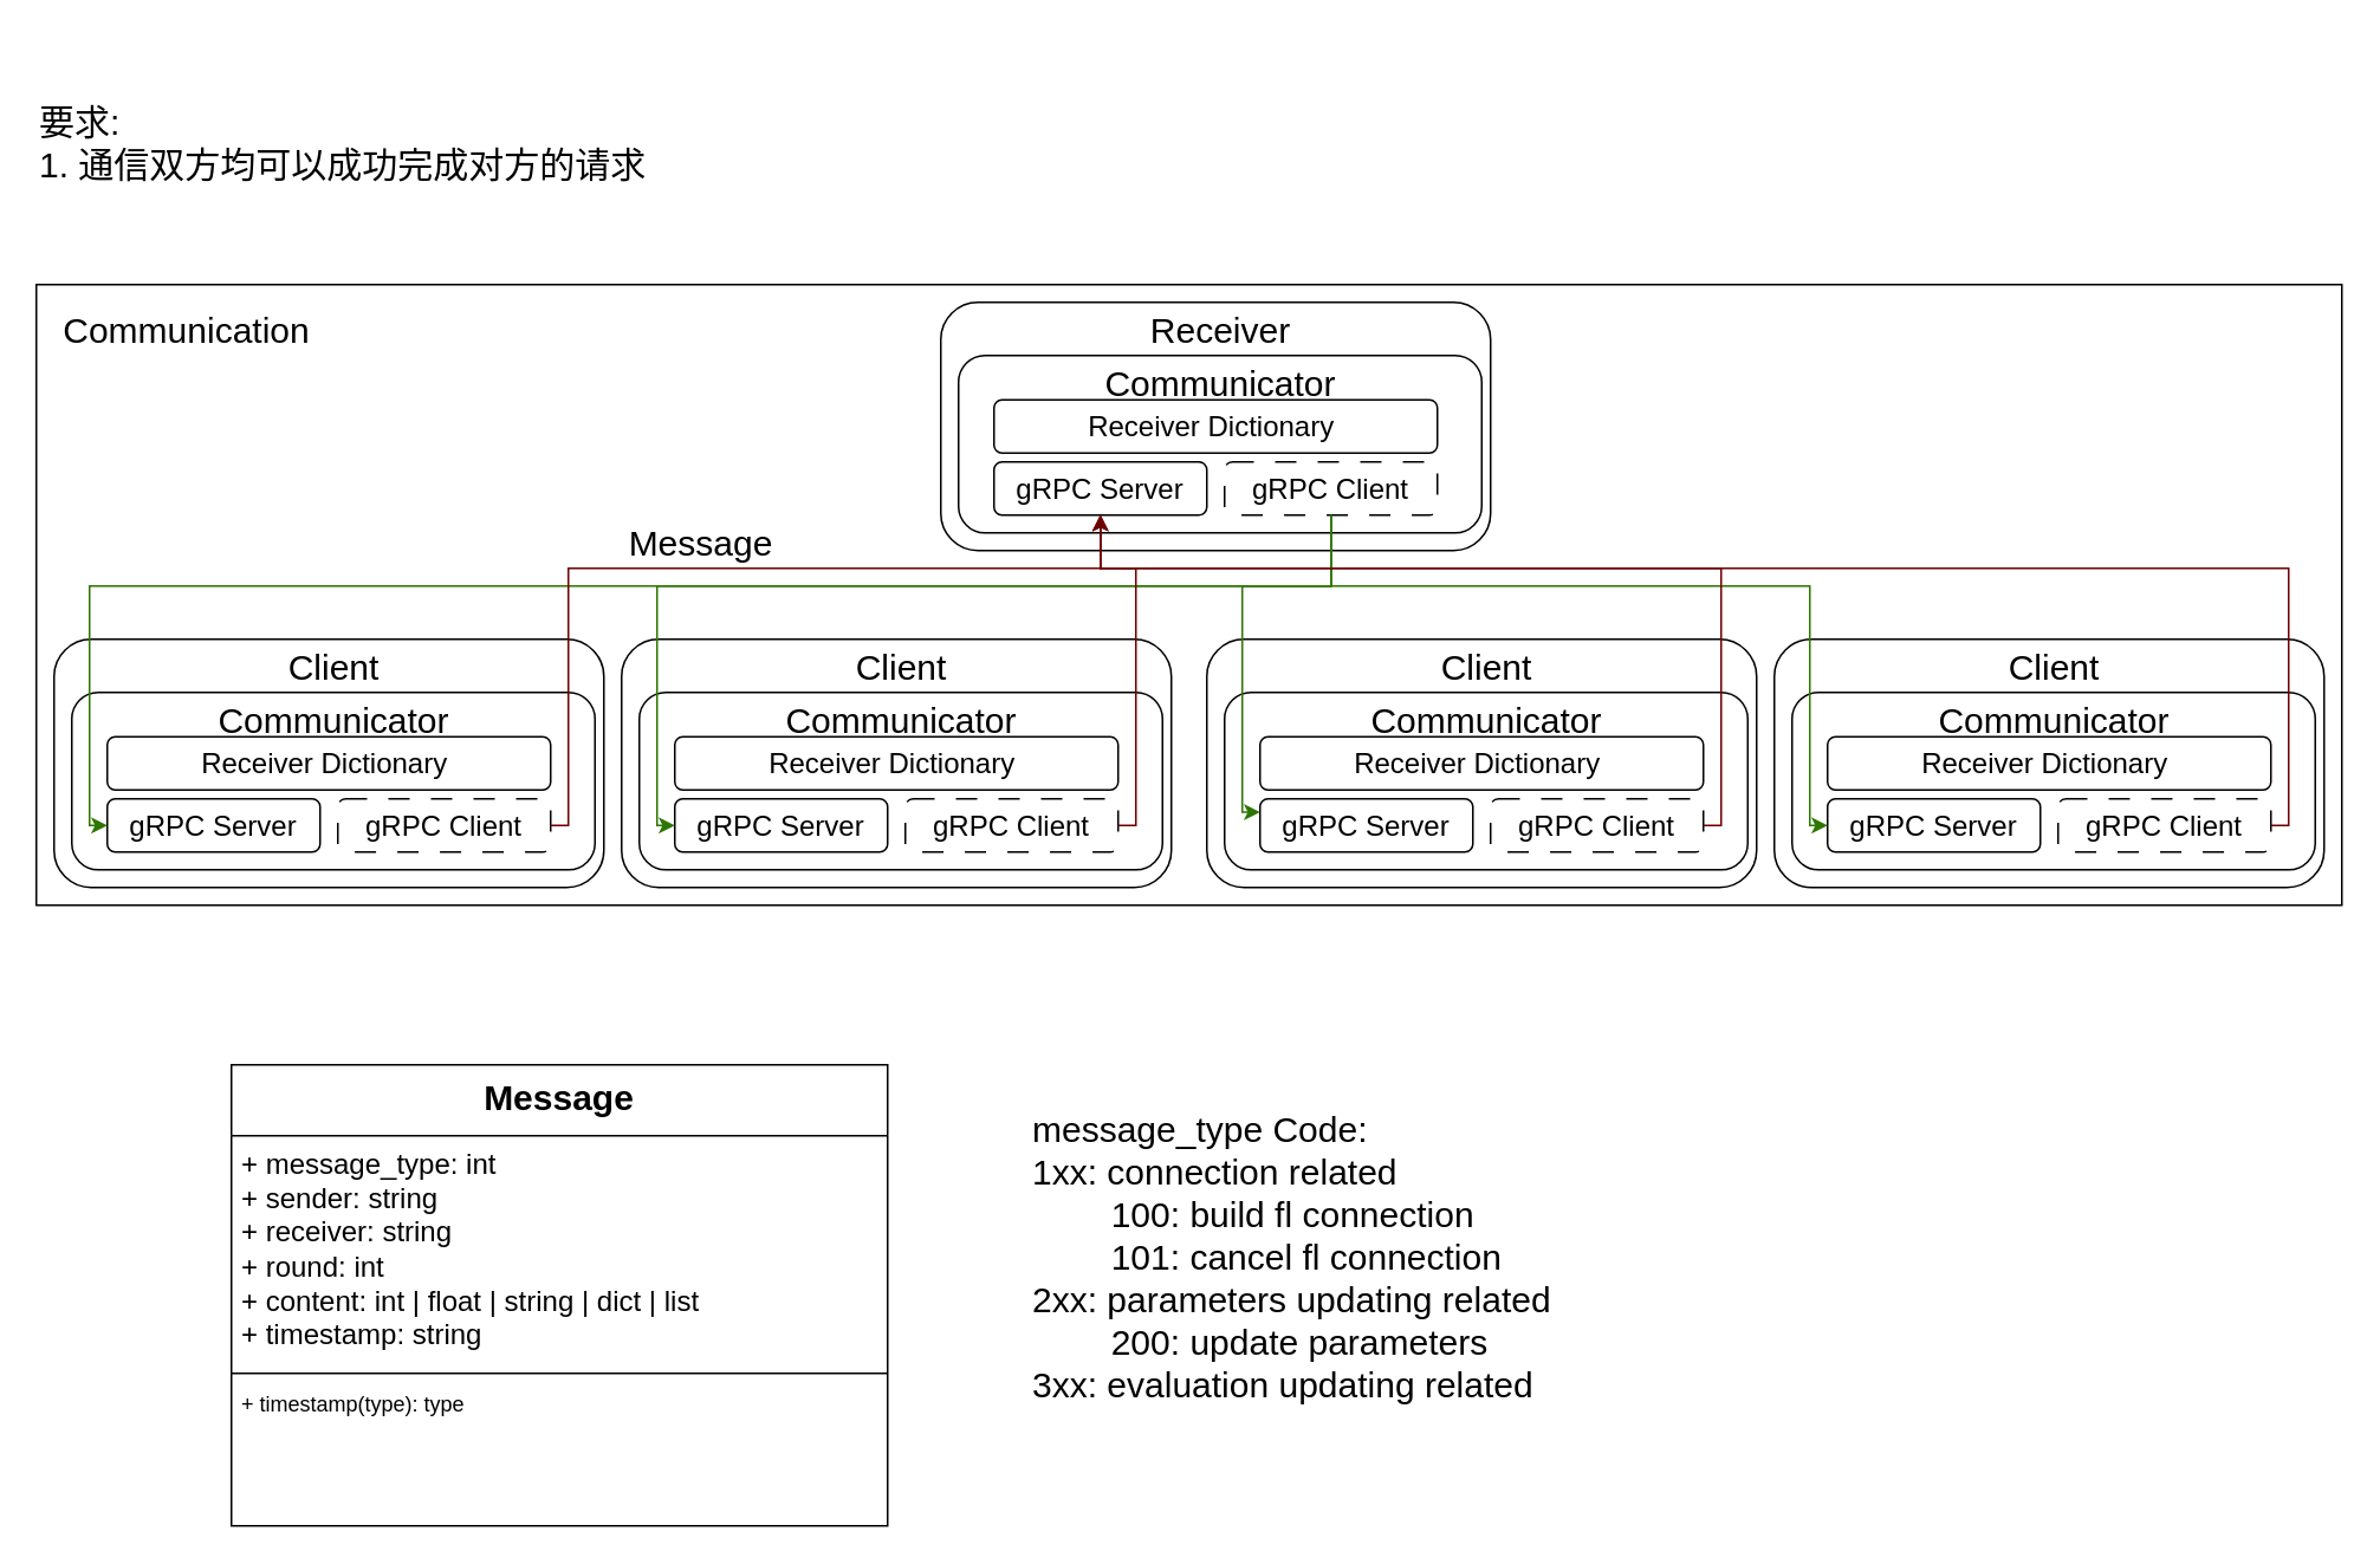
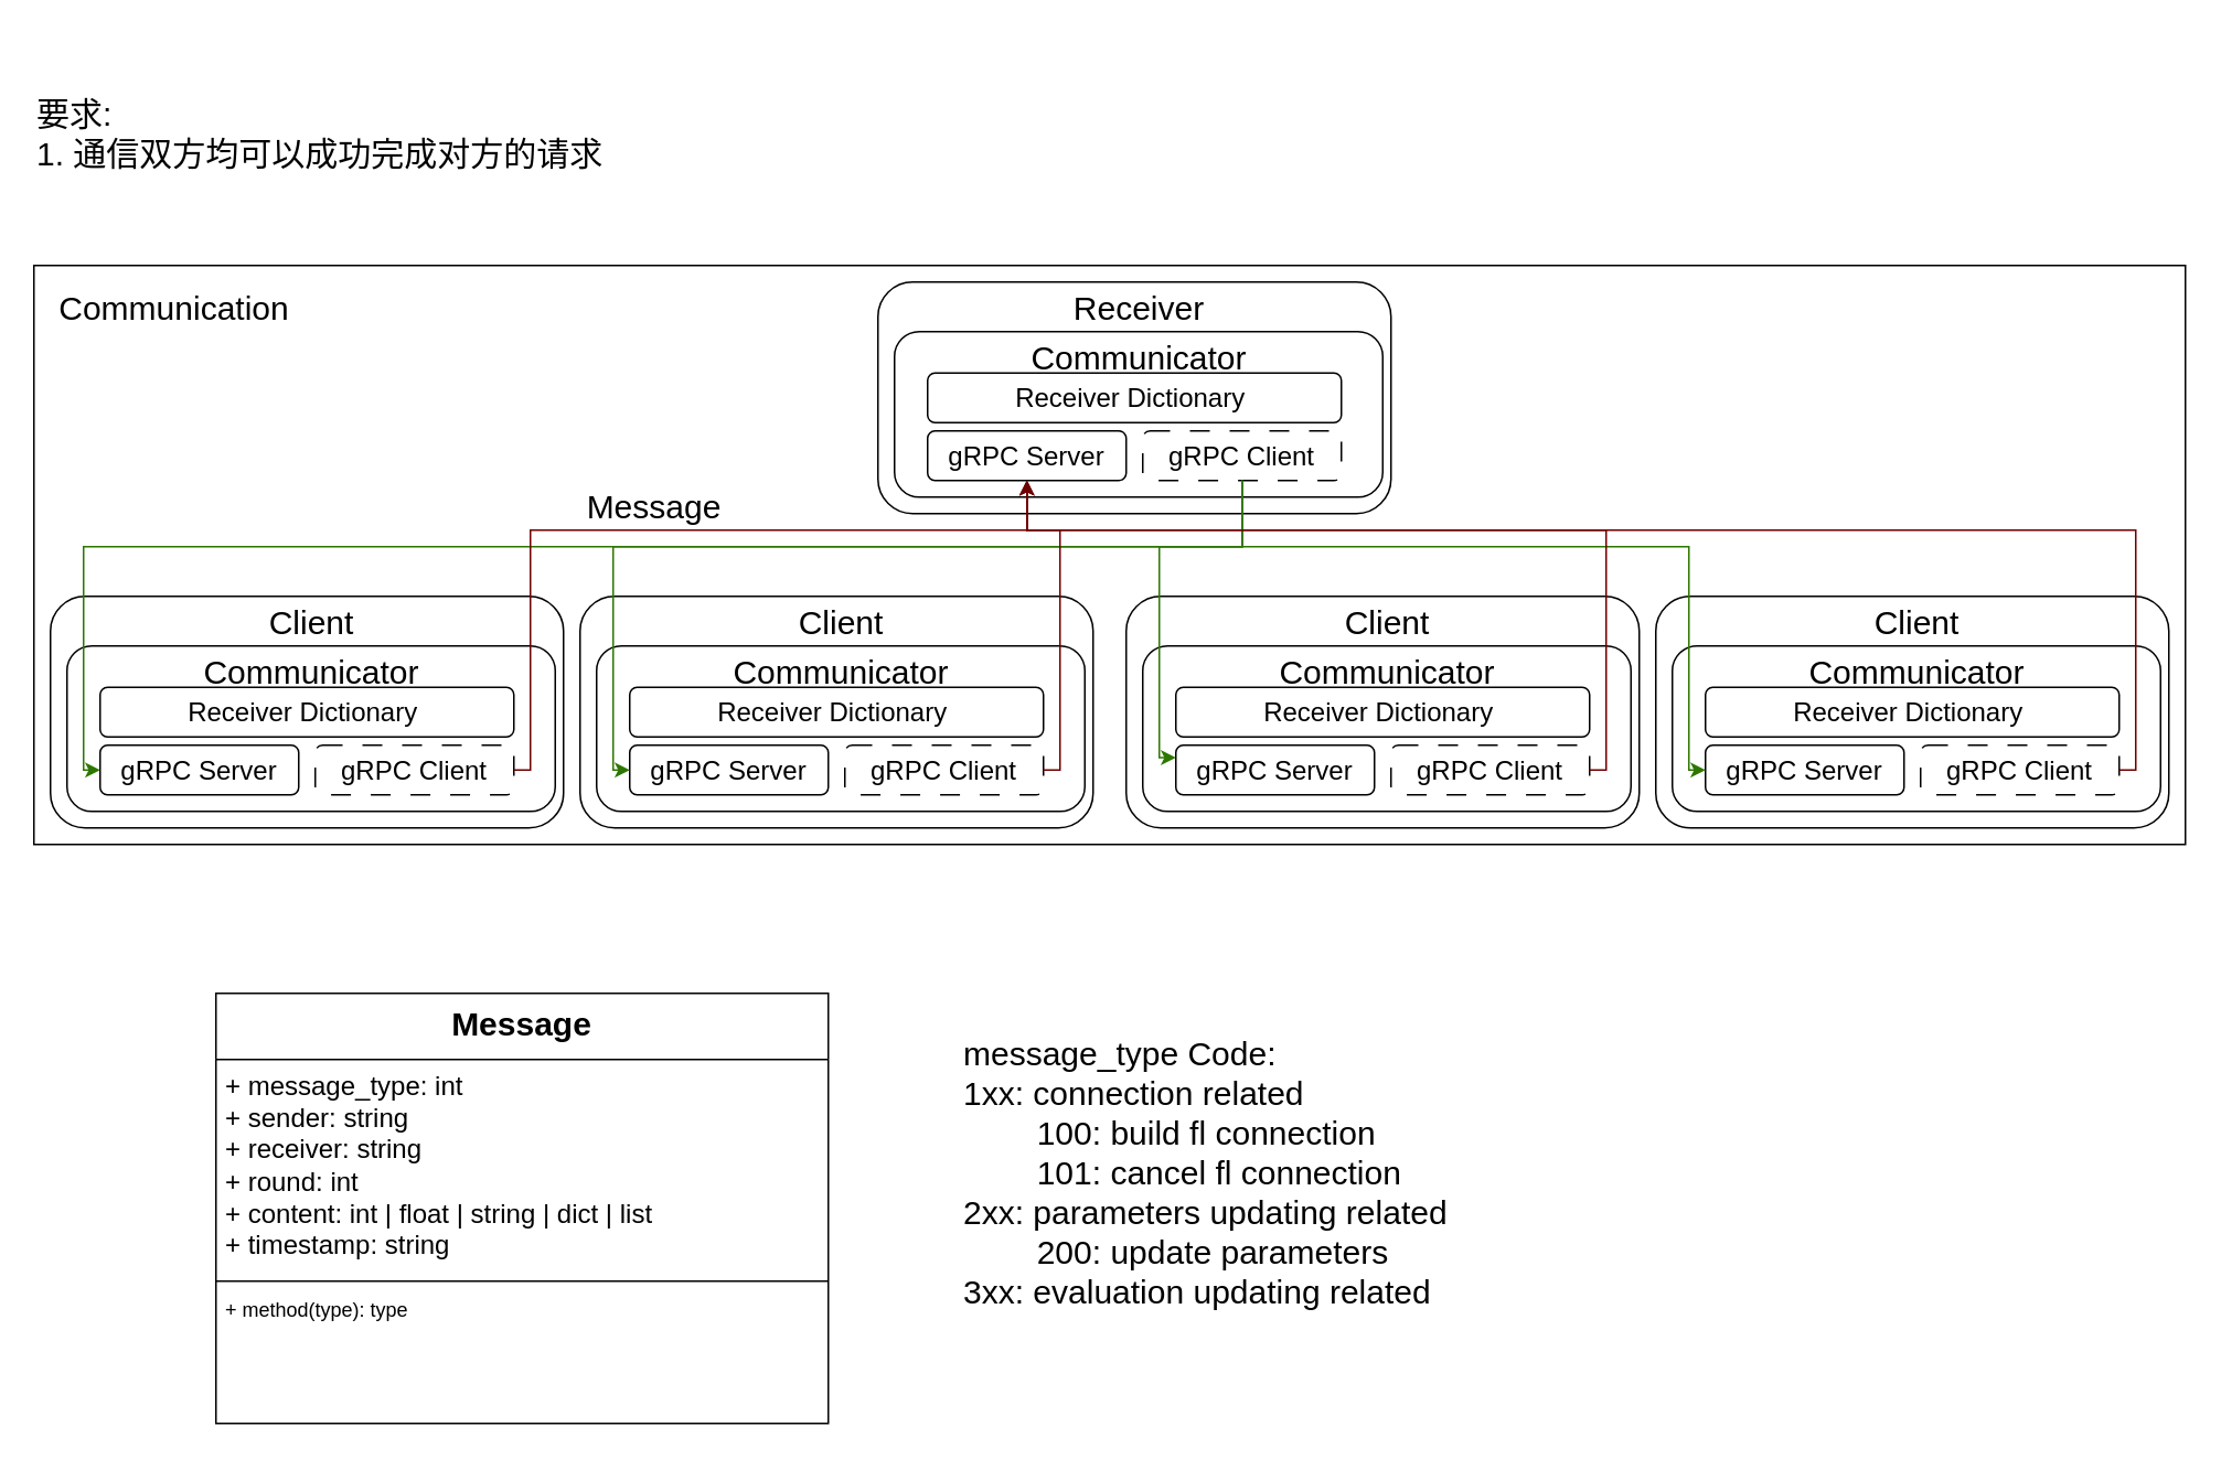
  <mxCell id="0" />
  <mxCell id="1" parent="0" />
  <mxCell id="2" value="" style="rounded=0;whiteSpace=wrap;html=1;" parent="1" vertex="1"><mxGeometry x="20" y="160" width="1300" height="350" as="geometry" /></mxCell>
  <mxCell id="3" value="Communication" style="text;html=1;align=center;verticalAlign=middle;whiteSpace=wrap;rounded=0;fontSize=20;" vertex="1" parent="1"><mxGeometry x="30" y="170" width="150" height="30" as="geometry" /></mxCell>
  <mxCell id="4" value="要求:&lt;div&gt;1. 通信双方均可以成功完成对方的请求&lt;/div&gt;" style="text;html=1;align=left;verticalAlign=middle;whiteSpace=wrap;rounded=0;fontSize=20;" vertex="1" parent="1"><mxGeometry x="20" y="20" width="450" height="120" as="geometry" /></mxCell>
  <mxCell id="5" value="" style="group" vertex="1" connectable="0" parent="1"><mxGeometry x="530" y="170" width="310" height="140" as="geometry" /></mxCell>
  <mxCell id="6" value="" style="rounded=1;whiteSpace=wrap;html=1;container=0;" vertex="1" parent="5"><mxGeometry width="310" height="140" as="geometry" /></mxCell>
  <mxCell id="7" value="" style="rounded=1;whiteSpace=wrap;html=1;container=0;" vertex="1" parent="5"><mxGeometry x="10" y="30" width="295" height="100" as="geometry" /></mxCell>
  <mxCell id="8" value="gRPC Server" style="rounded=1;whiteSpace=wrap;html=1;fontSize=16;container=0;" vertex="1" parent="5"><mxGeometry x="30" y="90" width="120" height="30" as="geometry" /></mxCell>
  <mxCell id="9" value="gRPC Client" style="rounded=1;whiteSpace=wrap;html=1;fontSize=16;container=0;dashed=1;dashPattern=12 12;" vertex="1" parent="5"><mxGeometry x="160" y="90" width="120" height="30" as="geometry" /></mxCell>
  <mxCell id="10" value="Communicator" style="text;html=1;align=center;verticalAlign=middle;whiteSpace=wrap;rounded=0;fontSize=20;container=0;" vertex="1" parent="5"><mxGeometry x="82.5" y="30" width="150" height="30" as="geometry" /></mxCell>
  <mxCell id="11" value="Receiver" style="text;html=1;align=center;verticalAlign=middle;whiteSpace=wrap;rounded=0;fontSize=20;container=0;" vertex="1" parent="5"><mxGeometry x="82.5" width="150" height="30" as="geometry" /></mxCell>
  <mxCell id="12" value="Receiver Dictionary&amp;nbsp;" style="rounded=1;whiteSpace=wrap;html=1;fontSize=16;container=0;" vertex="1" parent="5"><mxGeometry x="30" y="55" width="250" height="30" as="geometry" /></mxCell>
  <mxCell id="13" value="" style="group" vertex="1" connectable="0" parent="1"><mxGeometry x="30" y="360" width="310" height="140" as="geometry" /></mxCell>
  <mxCell id="14" value="" style="rounded=1;whiteSpace=wrap;html=1;container=0;" vertex="1" parent="13"><mxGeometry width="310" height="140" as="geometry" /></mxCell>
  <mxCell id="15" value="" style="rounded=1;whiteSpace=wrap;html=1;container=0;" vertex="1" parent="13"><mxGeometry x="10" y="30" width="295" height="100" as="geometry" /></mxCell>
  <mxCell id="16" value="gRPC Server" style="rounded=1;whiteSpace=wrap;html=1;fontSize=16;container=0;" vertex="1" parent="13"><mxGeometry x="30" y="90" width="120" height="30" as="geometry" /></mxCell>
  <mxCell id="17" value="gRPC Client" style="rounded=1;whiteSpace=wrap;html=1;fontSize=16;container=0;dashed=1;dashPattern=12 12;" vertex="1" parent="13"><mxGeometry x="160" y="90" width="120" height="30" as="geometry" /></mxCell>
  <mxCell id="18" value="Communicator" style="text;html=1;align=center;verticalAlign=middle;whiteSpace=wrap;rounded=0;fontSize=20;container=0;" vertex="1" parent="13"><mxGeometry x="82.5" y="30" width="150" height="30" as="geometry" /></mxCell>
  <mxCell id="19" value="Client" style="text;html=1;align=center;verticalAlign=middle;whiteSpace=wrap;rounded=0;fontSize=20;container=0;" vertex="1" parent="13"><mxGeometry x="82.5" width="150" height="30" as="geometry" /></mxCell>
  <mxCell id="20" value="Receiver Dictionary&amp;nbsp;" style="rounded=1;whiteSpace=wrap;html=1;fontSize=16;container=0;" vertex="1" parent="13"><mxGeometry x="30" y="55" width="250" height="30" as="geometry" /></mxCell>
  <mxCell id="21" value="" style="group" vertex="1" connectable="0" parent="1"><mxGeometry x="350" y="360" width="310" height="140" as="geometry" /></mxCell>
  <mxCell id="22" value="" style="rounded=1;whiteSpace=wrap;html=1;container=0;" vertex="1" parent="21"><mxGeometry width="310" height="140" as="geometry" /></mxCell>
  <mxCell id="23" value="" style="rounded=1;whiteSpace=wrap;html=1;container=0;" vertex="1" parent="21"><mxGeometry x="10" y="30" width="295" height="100" as="geometry" /></mxCell>
  <mxCell id="24" value="gRPC Server" style="rounded=1;whiteSpace=wrap;html=1;fontSize=16;container=0;" vertex="1" parent="21"><mxGeometry x="30" y="90" width="120" height="30" as="geometry" /></mxCell>
  <mxCell id="25" value="gRPC Client" style="rounded=1;whiteSpace=wrap;html=1;fontSize=16;container=0;dashed=1;dashPattern=12 12;" vertex="1" parent="21"><mxGeometry x="160" y="90" width="120" height="30" as="geometry" /></mxCell>
  <mxCell id="26" value="Communicator" style="text;html=1;align=center;verticalAlign=middle;whiteSpace=wrap;rounded=0;fontSize=20;container=0;" vertex="1" parent="21"><mxGeometry x="82.5" y="30" width="150" height="30" as="geometry" /></mxCell>
  <mxCell id="27" value="Client" style="text;html=1;align=center;verticalAlign=middle;whiteSpace=wrap;rounded=0;fontSize=20;container=0;" vertex="1" parent="21"><mxGeometry x="82.5" width="150" height="30" as="geometry" /></mxCell>
  <mxCell id="28" value="Receiver Dictionary&amp;nbsp;" style="rounded=1;whiteSpace=wrap;html=1;fontSize=16;container=0;" vertex="1" parent="21"><mxGeometry x="30" y="55" width="250" height="30" as="geometry" /></mxCell>
  <mxCell id="29" value="" style="group" vertex="1" connectable="0" parent="1"><mxGeometry x="680" y="360" width="310" height="140" as="geometry" /></mxCell>
  <mxCell id="30" value="" style="rounded=1;whiteSpace=wrap;html=1;container=0;" vertex="1" parent="29"><mxGeometry width="310" height="140" as="geometry" /></mxCell>
  <mxCell id="31" value="" style="rounded=1;whiteSpace=wrap;html=1;container=0;" vertex="1" parent="29"><mxGeometry x="10" y="30" width="295" height="100" as="geometry" /></mxCell>
  <mxCell id="32" value="gRPC Server" style="rounded=1;whiteSpace=wrap;html=1;fontSize=16;container=0;" vertex="1" parent="29"><mxGeometry x="30" y="90" width="120" height="30" as="geometry" /></mxCell>
  <mxCell id="33" value="gRPC Client" style="rounded=1;whiteSpace=wrap;html=1;fontSize=16;container=0;dashed=1;dashPattern=12 12;" vertex="1" parent="29"><mxGeometry x="160" y="90" width="120" height="30" as="geometry" /></mxCell>
  <mxCell id="34" value="Communicator" style="text;html=1;align=center;verticalAlign=middle;whiteSpace=wrap;rounded=0;fontSize=20;container=0;" vertex="1" parent="29"><mxGeometry x="82.5" y="30" width="150" height="30" as="geometry" /></mxCell>
  <mxCell id="35" value="Client" style="text;html=1;align=center;verticalAlign=middle;whiteSpace=wrap;rounded=0;fontSize=20;container=0;" vertex="1" parent="29"><mxGeometry x="82.5" width="150" height="30" as="geometry" /></mxCell>
  <mxCell id="36" value="Receiver Dictionary&amp;nbsp;" style="rounded=1;whiteSpace=wrap;html=1;fontSize=16;container=0;" vertex="1" parent="29"><mxGeometry x="30" y="55" width="250" height="30" as="geometry" /></mxCell>
  <mxCell id="37" value="" style="group" vertex="1" connectable="0" parent="1"><mxGeometry x="1000" y="360" width="310" height="140" as="geometry" /></mxCell>
  <mxCell id="38" value="" style="rounded=1;whiteSpace=wrap;html=1;container=0;" vertex="1" parent="37"><mxGeometry width="310" height="140" as="geometry" /></mxCell>
  <mxCell id="39" value="" style="rounded=1;whiteSpace=wrap;html=1;container=0;" vertex="1" parent="37"><mxGeometry x="10" y="30" width="295" height="100" as="geometry" /></mxCell>
  <mxCell id="40" value="gRPC Server" style="rounded=1;whiteSpace=wrap;html=1;fontSize=16;container=0;" vertex="1" parent="37"><mxGeometry x="30" y="90" width="120" height="30" as="geometry" /></mxCell>
  <mxCell id="41" value="gRPC Client" style="rounded=1;whiteSpace=wrap;html=1;fontSize=16;container=0;dashed=1;dashPattern=12 12;" vertex="1" parent="37"><mxGeometry x="160" y="90" width="120" height="30" as="geometry" /></mxCell>
  <mxCell id="42" value="Communicator" style="text;html=1;align=center;verticalAlign=middle;whiteSpace=wrap;rounded=0;fontSize=20;container=0;" vertex="1" parent="37"><mxGeometry x="82.5" y="30" width="150" height="30" as="geometry" /></mxCell>
  <mxCell id="43" value="Client" style="text;html=1;align=center;verticalAlign=middle;whiteSpace=wrap;rounded=0;fontSize=20;container=0;" vertex="1" parent="37"><mxGeometry x="82.5" width="150" height="30" as="geometry" /></mxCell>
  <mxCell id="44" value="Receiver Dictionary&amp;nbsp;" style="rounded=1;whiteSpace=wrap;html=1;fontSize=16;container=0;" vertex="1" parent="37"><mxGeometry x="30" y="55" width="250" height="30" as="geometry" /></mxCell>
  <mxCell id="45" style="edgeStyle=orthogonalEdgeStyle;rounded=0;orthogonalLoop=1;jettySize=auto;html=1;exitX=0.5;exitY=1;exitDx=0;exitDy=0;fillColor=#60a917;strokeColor=#2D7600;" edge="1" parent="1" source="9" target="16"><mxGeometry relative="1" as="geometry"><Array as="points"><mxPoint x="750" y="330" /><mxPoint x="50" y="330" /><mxPoint x="50" y="465" /></Array></mxGeometry></mxCell>
  <mxCell id="46" style="edgeStyle=orthogonalEdgeStyle;rounded=0;orthogonalLoop=1;jettySize=auto;html=1;exitX=0.5;exitY=1;exitDx=0;exitDy=0;entryX=0;entryY=0.5;entryDx=0;entryDy=0;fillColor=#60a917;strokeColor=#2D7600;" edge="1" parent="1" source="9" target="24"><mxGeometry relative="1" as="geometry"><Array as="points"><mxPoint x="750" y="330" /><mxPoint x="370" y="330" /><mxPoint x="370" y="465" /></Array></mxGeometry></mxCell>
  <mxCell id="47" style="edgeStyle=orthogonalEdgeStyle;rounded=0;orthogonalLoop=1;jettySize=auto;html=1;exitX=0.5;exitY=1;exitDx=0;exitDy=0;entryX=0;entryY=0.25;entryDx=0;entryDy=0;fillColor=#60a917;strokeColor=#2D7600;" edge="1" parent="1" source="9" target="32"><mxGeometry relative="1" as="geometry"><Array as="points"><mxPoint x="750" y="330" /><mxPoint x="700" y="330" /><mxPoint x="700" y="458" /></Array></mxGeometry></mxCell>
  <mxCell id="48" style="edgeStyle=orthogonalEdgeStyle;rounded=0;orthogonalLoop=1;jettySize=auto;html=1;exitX=0.5;exitY=1;exitDx=0;exitDy=0;entryX=0;entryY=0.5;entryDx=0;entryDy=0;fillColor=#60a917;strokeColor=#2D7600;" edge="1" parent="1" source="9" target="40"><mxGeometry relative="1" as="geometry"><Array as="points"><mxPoint x="750" y="330" /><mxPoint x="1020" y="330" /><mxPoint x="1020" y="465" /></Array></mxGeometry></mxCell>
  <mxCell id="49" style="edgeStyle=orthogonalEdgeStyle;rounded=0;orthogonalLoop=1;jettySize=auto;html=1;exitX=1;exitY=0.5;exitDx=0;exitDy=0;entryX=0.5;entryY=1;entryDx=0;entryDy=0;fillColor=#a20025;strokeColor=#6F0000;" edge="1" parent="1" source="17" target="8"><mxGeometry relative="1" as="geometry"><Array as="points"><mxPoint x="320" y="465" /><mxPoint x="320" y="320" /><mxPoint x="620" y="320" /></Array></mxGeometry></mxCell>
  <mxCell id="50" style="edgeStyle=orthogonalEdgeStyle;rounded=0;orthogonalLoop=1;jettySize=auto;html=1;exitX=1;exitY=0.5;exitDx=0;exitDy=0;entryX=0.5;entryY=1;entryDx=0;entryDy=0;fillColor=#a20025;strokeColor=#6F0000;" edge="1" parent="1" source="25" target="8"><mxGeometry relative="1" as="geometry"><Array as="points"><mxPoint x="640" y="465" /><mxPoint x="640" y="320" /><mxPoint x="620" y="320" /></Array></mxGeometry></mxCell>
  <mxCell id="51" style="edgeStyle=orthogonalEdgeStyle;rounded=0;orthogonalLoop=1;jettySize=auto;html=1;exitX=1;exitY=0.5;exitDx=0;exitDy=0;entryX=0.5;entryY=1;entryDx=0;entryDy=0;fillColor=#a20025;strokeColor=#6F0000;" edge="1" parent="1" source="33" target="8"><mxGeometry relative="1" as="geometry"><Array as="points"><mxPoint x="970" y="465" /><mxPoint x="970" y="320" /><mxPoint x="620" y="320" /></Array></mxGeometry></mxCell>
  <mxCell id="52" style="edgeStyle=orthogonalEdgeStyle;rounded=0;orthogonalLoop=1;jettySize=auto;html=1;exitX=1;exitY=0.5;exitDx=0;exitDy=0;entryX=0.5;entryY=1;entryDx=0;entryDy=0;fillColor=#a20025;strokeColor=#6F0000;" edge="1" parent="1" source="41" target="8"><mxGeometry relative="1" as="geometry"><Array as="points"><mxPoint x="1290" y="465" /><mxPoint x="1290" y="320" /><mxPoint x="620" y="320" /></Array></mxGeometry></mxCell>
  <mxCell id="53" value="Message" style="text;html=1;align=center;verticalAlign=middle;whiteSpace=wrap;rounded=0;fontSize=20;" vertex="1" parent="1"><mxGeometry x="320" y="290" width="150" height="30" as="geometry" /></mxCell>
  <mxCell id="54" value="message_type Code:&lt;div&gt;1xx: connection related&lt;/div&gt;&lt;div&gt;&lt;span style=&quot;white-space: pre;&quot;&gt;&#09;&lt;/span&gt;100: build fl connection&lt;/div&gt;&lt;div&gt;&lt;span style=&quot;white-space: pre;&quot;&gt;&#09;&lt;/span&gt;101: cancel fl connection&lt;/div&gt;&lt;div&gt;2xx: parameters updating related&lt;/div&gt;&lt;div&gt;&lt;span style=&quot;white-space: pre;&quot;&gt;&#09;&lt;/span&gt;200: update parameters&lt;/div&gt;&lt;div&gt;3xx: evaluation updating related&lt;/div&gt;&lt;div style=&quot;&quot;&gt;&lt;br&gt;&lt;/div&gt;" style="text;html=1;align=left;verticalAlign=middle;whiteSpace=wrap;rounded=0;fontSize=20;" vertex="1" parent="1"><mxGeometry x="580" y="600" width="320" height="240" as="geometry" /></mxCell>
  <mxCell id="55" value="Message" style="swimlane;fontStyle=1;align=center;verticalAlign=top;childLayout=stackLayout;horizontal=1;startSize=40;horizontalStack=0;resizeParent=1;resizeParentMax=0;resizeLast=0;collapsible=1;marginBottom=0;whiteSpace=wrap;html=1;fontSize=20;" vertex="1" parent="1"><mxGeometry x="130" y="600" width="370" height="260" as="geometry" /></mxCell>
  <mxCell id="56" value="+ message_type: int&lt;div&gt;+ sender: string&lt;/div&gt;&lt;div&gt;+ receiver: string&lt;/div&gt;&lt;div&gt;+ round: int&lt;/div&gt;&lt;div&gt;+ content: int | float | string | dict | list&lt;/div&gt;&lt;div&gt;+ timestamp: string&lt;br&gt;&lt;div style=&quot;font-size: 16px;&quot;&gt;&lt;br style=&quot;font-size: 16px;&quot;&gt;&lt;/div&gt;&lt;/div&gt;" style="text;strokeColor=none;fillColor=none;align=left;verticalAlign=top;spacingLeft=4;spacingRight=4;overflow=hidden;rotatable=0;points=[[0,0.5],[1,0.5]];portConstraint=eastwest;whiteSpace=wrap;html=1;fontSize=16;" vertex="1" parent="55"><mxGeometry y="40" width="370" height="130" as="geometry" /></mxCell>
  <mxCell id="57" value="" style="line;strokeWidth=1;fillColor=none;align=left;verticalAlign=middle;spacingTop=-1;spacingLeft=3;spacingRight=3;rotatable=0;labelPosition=right;points=[];portConstraint=eastwest;strokeColor=inherit;" vertex="1" parent="55"><mxGeometry y="170" width="370" height="8" as="geometry" /></mxCell>
- <mxCell id="58" value="+ timestamp(type): type" style="text;strokeColor=none;fillColor=none;align=left;verticalAlign=top;spacingLeft=4;spacingRight=4;overflow=hidden;rotatable=0;points=[[0,0.5],[1,0.5]];portConstraint=eastwest;whiteSpace=wrap;html=1;" vertex="1" parent="55"><mxGeometry y="178" width="370" height="82" as="geometry" /></mxCell>
+ <mxCell id="58" value="+ method(type): type" style="text;strokeColor=none;fillColor=none;align=left;verticalAlign=top;spacingLeft=4;spacingRight=4;overflow=hidden;rotatable=0;points=[[0,0.5],[1,0.5]];portConstraint=eastwest;whiteSpace=wrap;html=1;" vertex="1" parent="55"><mxGeometry y="178" width="370" height="82" as="geometry" /></mxCell>
